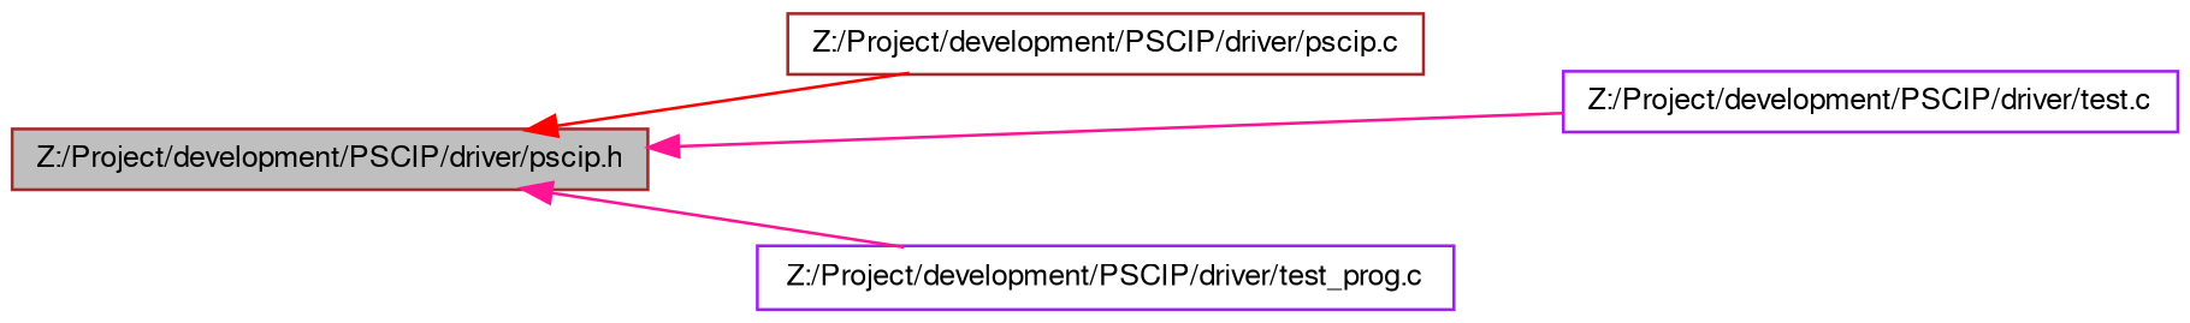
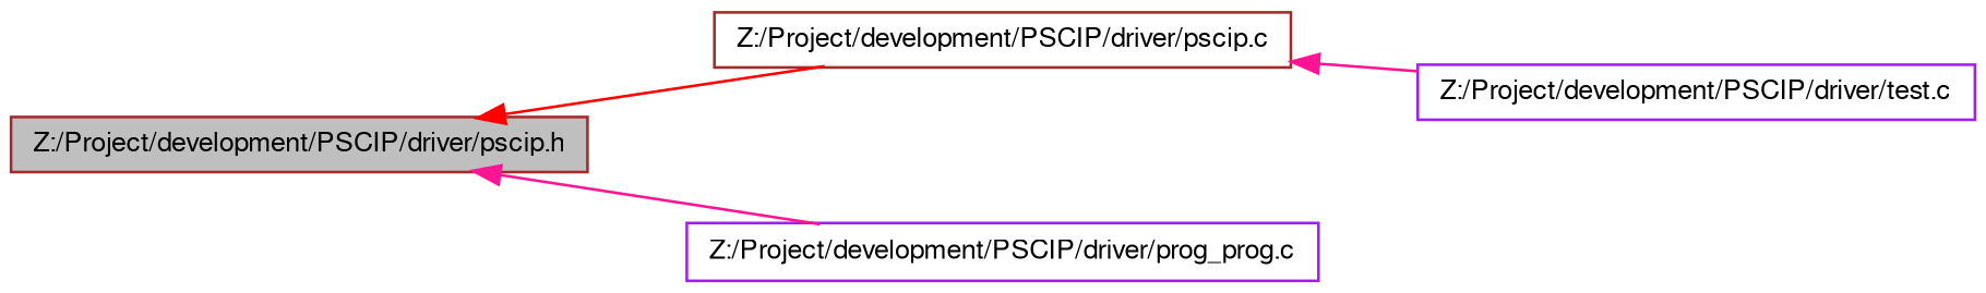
  digraph {
    rankdir=LR
    node [color=brown fillcolor=white fontname=FreeSans fontsize=10 shape=record style=filled]
    edge [color=deeppink dir=back fontname=FreeSans fontsize=10 labelfontname=FreeSans labelfontsize=10 style=solid]
    n1 [fillcolor=grey75 fontcolor=black height=0.2 label="Z:/Project/development/PSCIP/driver/pscip.h" width=0.4]
    n2 [height=0.2 label="Z:/Project/development/PSCIP/driver/pscip.c" width=0.4]
    n3 [color=purple height=0.2 label="Z:/Project/development/PSCIP/driver/test.c" width=0.4]
-   n4 [color=purple height=0.2 label="Z:/Project/development/PSCIP/driver/test_prog.c" width=0.4]
+   n4 [color=purple height=0.2 label="Z:/Project/development/PSCIP/driver/prog_prog.c" width=0.4]
    n1 -> n2 [color=red]
-   n1 -> n3
+   n2 -> n3
    n1 -> n4
  }
